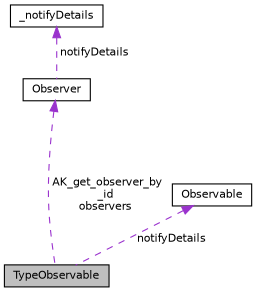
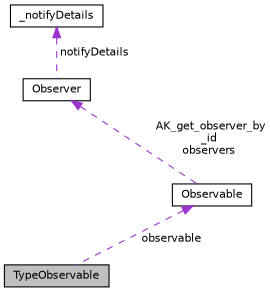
  digraph {
    node [color=black fontname=Helvetica fontsize=10 shape=record]
    edge [color=darkorchid3 dir=back fontname=Helvetica fontsize=10 labelfontname=Helvetica labelfontsize=10 style=dashed]
    n1 [fillcolor=grey75 fontcolor=black height=0.2 label=TypeObservable style=filled width=0.4]
    n2 [height=0.2 label=Observable width=0.4]
    n3 [height=0.2 label=Observer width=0.4]
    n4 [height=0.2 label=_notifyDetails width=0.4]
-   n2 -> n1 [label=" notifyDetails"]
-   n3 -> n1 [label=" AK_get_observer_by\l_id\nobservers"]
+   n2 -> n1 [label=" observable"]
+   n3 -> n2 [label=" AK_get_observer_by\l_id\nobservers"]
    n4 -> n3 [label=" notifyDetails"]
  }
